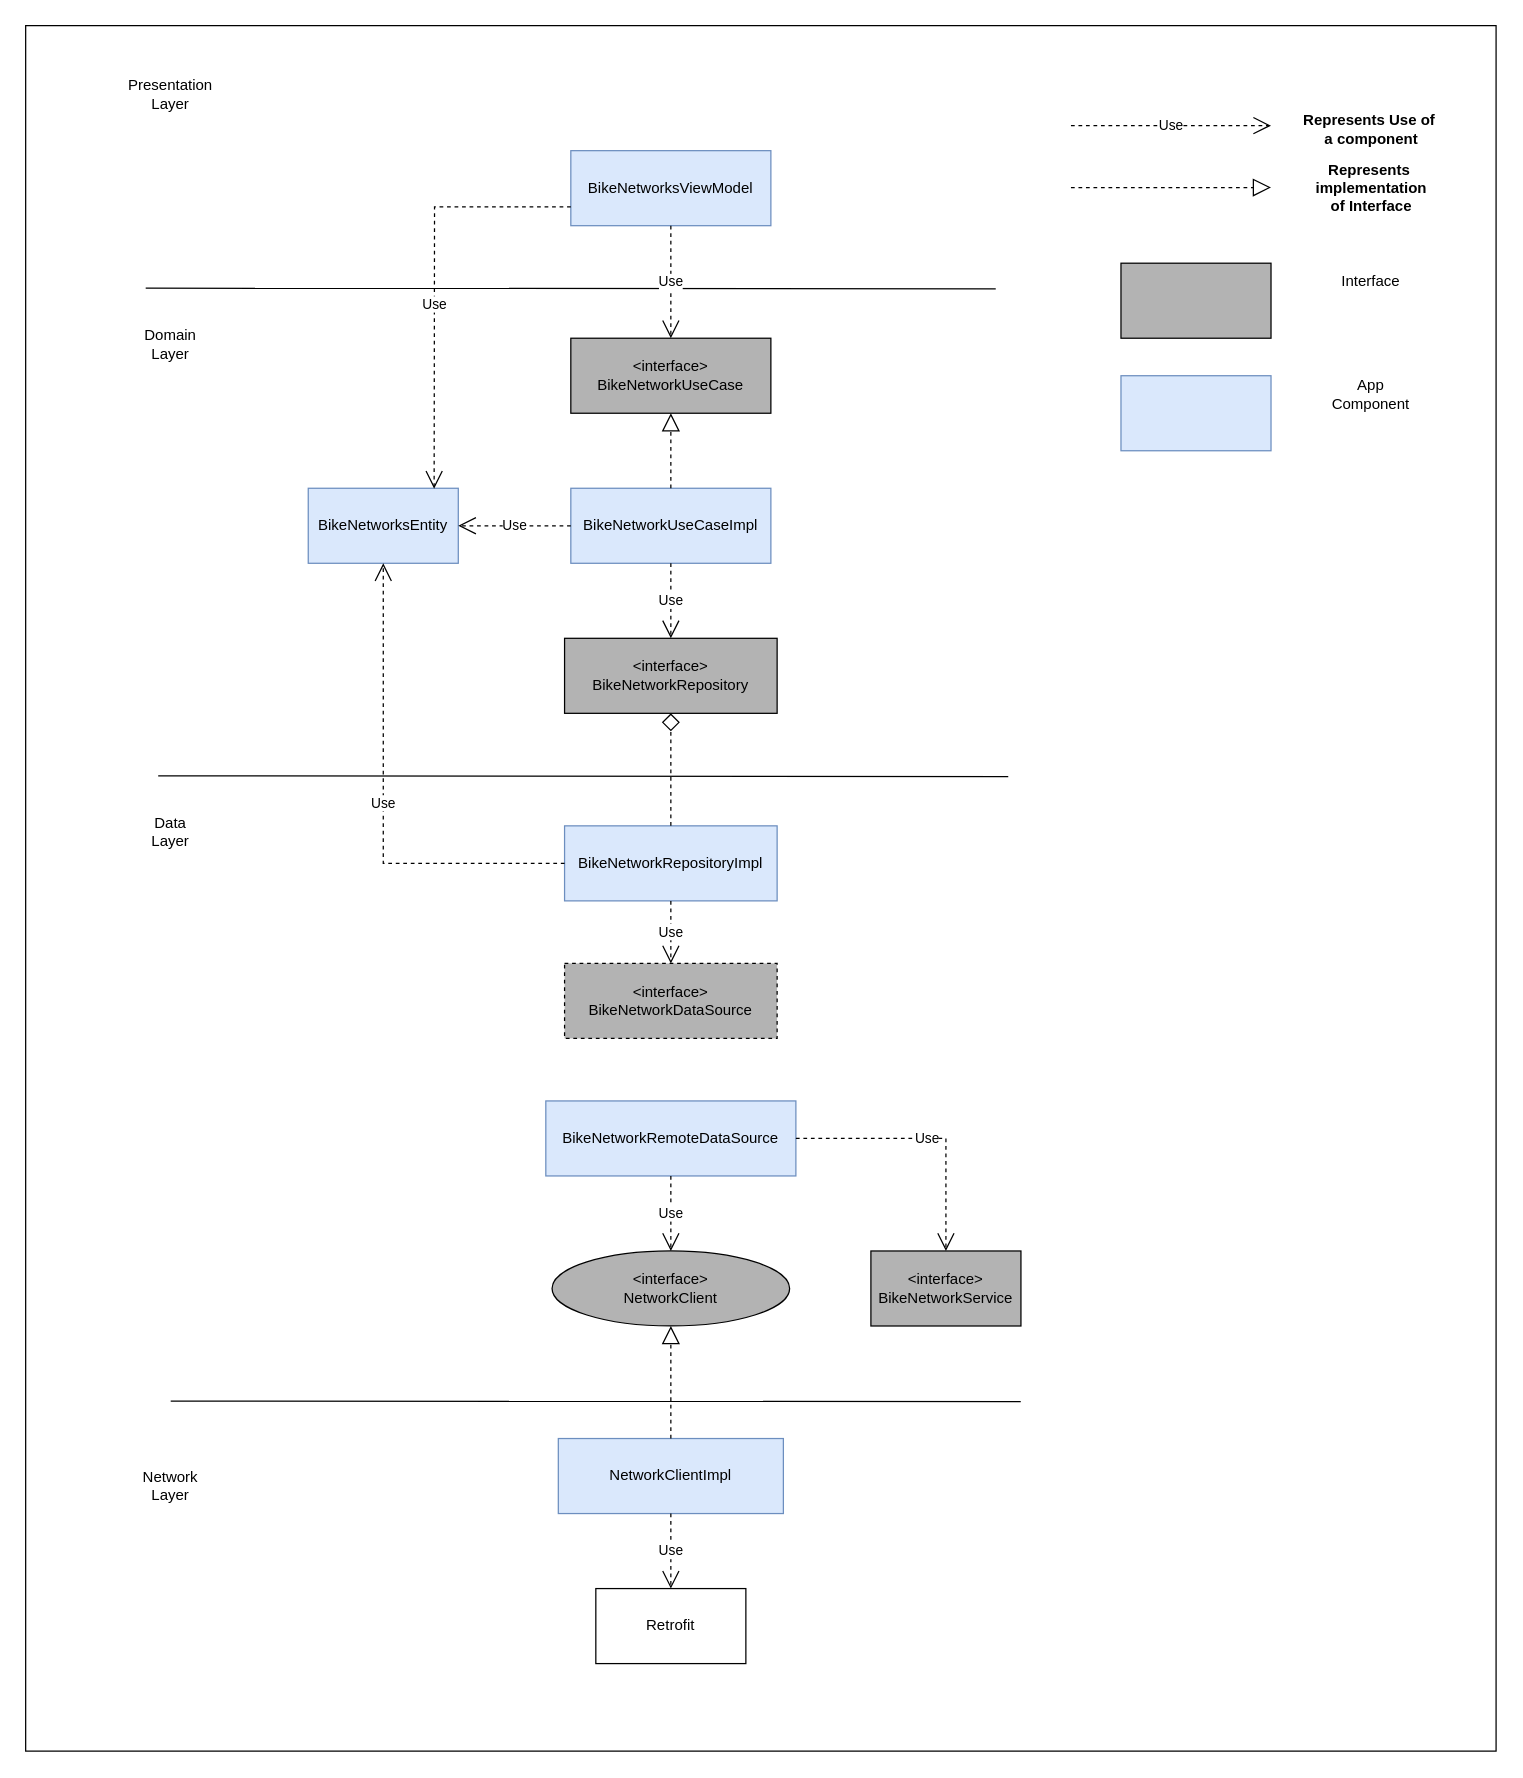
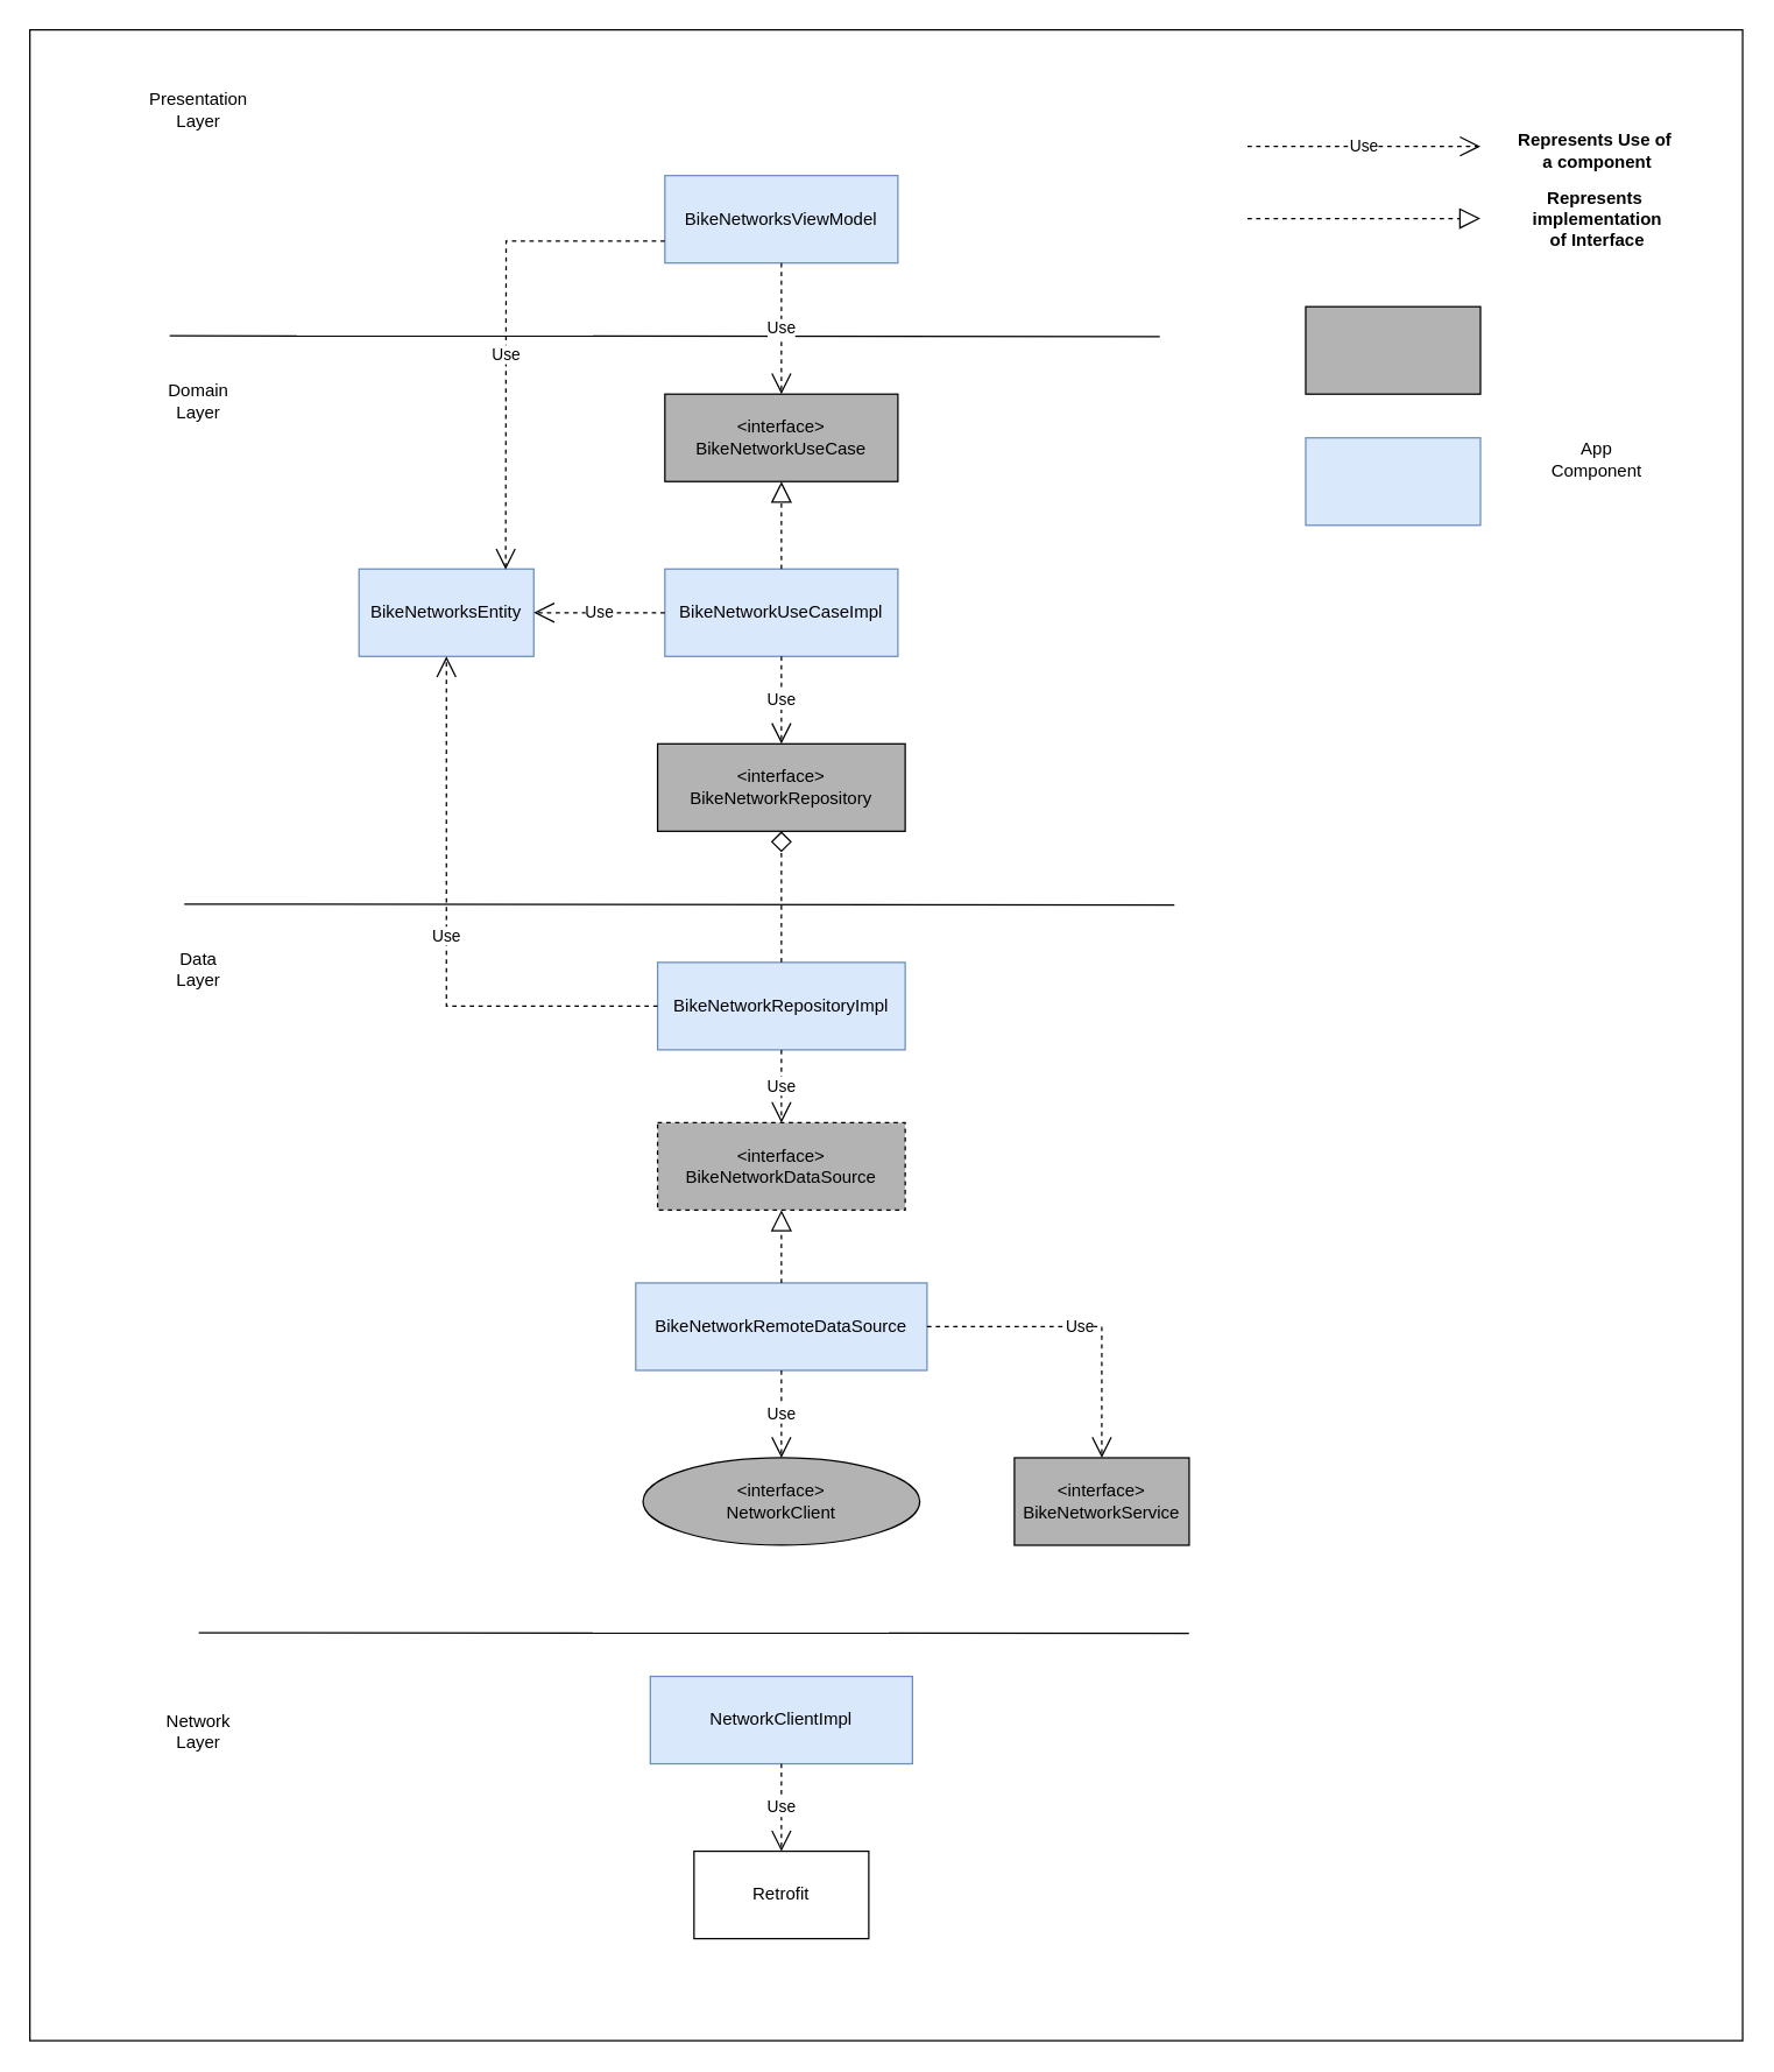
  <mxCell id="0" />
  <mxCell id="1" parent="0" />
  <mxCell id="2" value="" style="rounded=0;whiteSpace=wrap;html=1;" parent="1" vertex="1"><mxGeometry x="20" y="20" width="1176" height="1380" as="geometry" /></mxCell>
  <mxCell id="3" value="BikeNetworksViewModel" style="rounded=0;whiteSpace=wrap;html=1;fillColor=#dae8fc;strokeColor=#6c8ebf;" parent="1" vertex="1"><mxGeometry x="456" y="120" width="160" height="60" as="geometry" /></mxCell>
  <mxCell id="4" value="&amp;lt;interface&amp;gt;&lt;div&gt;BikeNetworkUseCase&lt;/div&gt;" style="rounded=0;whiteSpace=wrap;html=1;fillColor=#B3B3B3;" parent="1" vertex="1"><mxGeometry x="456" y="270" width="160" height="60" as="geometry" /></mxCell>
  <mxCell id="5" value="BikeNetworkUseCaseImpl" style="rounded=0;whiteSpace=wrap;html=1;fillColor=#dae8fc;strokeColor=#6c8ebf;" parent="1" vertex="1"><mxGeometry x="456" y="390" width="160" height="60" as="geometry" /></mxCell>
  <mxCell id="6" value="&amp;lt;interface&amp;gt;&lt;div&gt;BikeNetworkRepository&lt;/div&gt;" style="rounded=0;whiteSpace=wrap;html=1;fillColor=#B3B3B3;" parent="1" vertex="1"><mxGeometry x="451" y="510" width="170" height="60" as="geometry" /></mxCell>
  <mxCell id="7" value="BikeNetworkRepositoryImpl" style="rounded=0;whiteSpace=wrap;html=1;fillColor=#dae8fc;strokeColor=#6c8ebf;" parent="1" vertex="1"><mxGeometry x="451" y="660" width="170" height="60" as="geometry" /></mxCell>
  <mxCell id="8" value="&amp;lt;interface&amp;gt;&lt;div&gt;BikeNetworkDataSource&lt;/div&gt;" style="rounded=0;whiteSpace=wrap;html=1;fillColor=#B3B3B3;dashed=1;" parent="1" vertex="1"><mxGeometry x="451" y="770" width="170" height="60" as="geometry" /></mxCell>
  <mxCell id="9" value="BikeNetworkRemoteDataSource" style="rounded=0;whiteSpace=wrap;html=1;fillColor=#dae8fc;strokeColor=#6c8ebf;" parent="1" vertex="1"><mxGeometry x="436" y="880" width="200" height="60" as="geometry" /></mxCell>
  <mxCell id="10" value="BikeNetworksEntity" style="rounded=0;whiteSpace=wrap;html=1;fillColor=#dae8fc;strokeColor=#6c8ebf;" parent="1" vertex="1"><mxGeometry x="246" y="390" width="120" height="60" as="geometry" /></mxCell>
  <mxCell id="11" value="Use" style="endArrow=open;endSize=12;dashed=1;html=1;rounded=0;exitX=0;exitY=0.5;exitDx=0;exitDy=0;entryX=1;entryY=0.5;entryDx=0;entryDy=0;" parent="1" source="5" target="10" edge="1"><mxGeometry width="160" relative="1" as="geometry"><mxPoint x="416" y="440" as="sourcePoint" /><mxPoint x="576" y="440" as="targetPoint" /></mxGeometry></mxCell>
  <mxCell id="12" value="" style="endArrow=block;dashed=1;endFill=0;endSize=12;html=1;rounded=0;entryX=0.5;entryY=1;entryDx=0;entryDy=0;" parent="1" source="5" target="4" edge="1"><mxGeometry width="160" relative="1" as="geometry"><mxPoint x="416" y="440" as="sourcePoint" /><mxPoint x="576" y="440" as="targetPoint" /></mxGeometry></mxCell>
  <mxCell id="13" value="Use" style="endArrow=open;endSize=12;dashed=1;html=1;rounded=0;exitX=0.5;exitY=1;exitDx=0;exitDy=0;entryX=0.5;entryY=0;entryDx=0;entryDy=0;" parent="1" source="5" target="6" edge="1"><mxGeometry width="160" relative="1" as="geometry"><mxPoint x="416" y="570" as="sourcePoint" /><mxPoint x="576" y="570" as="targetPoint" /></mxGeometry></mxCell>
  <mxCell id="14" value="" style="endArrow=diamond;dashed=1;endFill=0;endSize=12;html=1;rounded=0;entryX=0.5;entryY=1;entryDx=0;entryDy=0;" parent="1" source="7" target="6" edge="1"><mxGeometry width="160" relative="1" as="geometry"><mxPoint x="416" y="650" as="sourcePoint" /><mxPoint x="576" y="650" as="targetPoint" /></mxGeometry></mxCell>
+ <mxCell id="15" value="" style="endArrow=block;dashed=1;endFill=0;endSize=12;html=1;rounded=0;exitX=0.5;exitY=0;exitDx=0;exitDy=0;entryX=0.5;entryY=1;entryDx=0;entryDy=0;" parent="1" source="9" target="8" edge="1"><mxGeometry width="160" relative="1" as="geometry"><mxPoint x="416" y="920" as="sourcePoint" /><mxPoint x="576" y="920" as="targetPoint" /></mxGeometry></mxCell>
  <mxCell id="16" value="Use" style="endArrow=open;endSize=12;dashed=1;html=1;rounded=0;exitX=0.5;exitY=1;exitDx=0;exitDy=0;entryX=0.5;entryY=0;entryDx=0;entryDy=0;" parent="1" source="7" target="8" edge="1"><mxGeometry width="160" relative="1" as="geometry"><mxPoint x="416" y="740" as="sourcePoint" /><mxPoint x="576" y="740" as="targetPoint" /></mxGeometry></mxCell>
  <mxCell id="17" value="" style="endArrow=none;html=1;rounded=0;entryX=0.829;entryY=0.211;entryDx=0;entryDy=0;entryPerimeter=0;" parent="1" edge="1"><mxGeometry width="50" height="50" relative="1" as="geometry"><mxPoint x="116" y="230" as="sourcePoint" /><mxPoint x="795.84" y="230.54" as="targetPoint" /></mxGeometry></mxCell>
  <mxCell id="18" value="Presentation Layer" style="text;html=1;align=center;verticalAlign=middle;whiteSpace=wrap;rounded=0;" parent="1" vertex="1"><mxGeometry x="106" y="60" width="60" height="30" as="geometry" /></mxCell>
  <mxCell id="19" value="Domain Layer" style="text;html=1;align=center;verticalAlign=middle;whiteSpace=wrap;rounded=0;" parent="1" vertex="1"><mxGeometry x="106" y="260" width="60" height="30" as="geometry" /></mxCell>
  <mxCell id="20" value="" style="endArrow=none;html=1;rounded=0;entryX=0.829;entryY=0.211;entryDx=0;entryDy=0;entryPerimeter=0;" parent="1" edge="1"><mxGeometry width="50" height="50" relative="1" as="geometry"><mxPoint x="126" y="620" as="sourcePoint" /><mxPoint x="805.84" y="620.54" as="targetPoint" /></mxGeometry></mxCell>
  <mxCell id="21" value="Data Layer" style="text;html=1;align=center;verticalAlign=middle;whiteSpace=wrap;rounded=0;" parent="1" vertex="1"><mxGeometry x="106" y="650" width="60" height="30" as="geometry" /></mxCell>
  <mxCell id="22" value="" style="endArrow=none;html=1;rounded=0;entryX=0.829;entryY=0.211;entryDx=0;entryDy=0;entryPerimeter=0;" parent="1" edge="1"><mxGeometry width="50" height="50" relative="1" as="geometry"><mxPoint x="136" y="1120" as="sourcePoint" /><mxPoint x="815.84" y="1120.54" as="targetPoint" /></mxGeometry></mxCell>
  <mxCell id="23" value="Network Layer" style="text;html=1;align=center;verticalAlign=middle;whiteSpace=wrap;rounded=0;" parent="1" vertex="1"><mxGeometry x="106" y="1173" width="60" height="30" as="geometry" /></mxCell>
  <mxCell id="24" value="&amp;lt;interface&amp;gt;&lt;div&gt;BikeNetworkService&lt;/div&gt;" style="rounded=0;whiteSpace=wrap;html=1;fillColor=#B3B3B3;" parent="1" vertex="1"><mxGeometry x="696" y="1000" width="120" height="60" as="geometry" /></mxCell>
  <mxCell id="25" value="Retrofit" style="rounded=0;whiteSpace=wrap;html=1;" parent="1" vertex="1"><mxGeometry x="476" y="1270" width="120" height="60" as="geometry" /></mxCell>
  <mxCell id="26" value="Use" style="endArrow=open;endSize=12;dashed=1;html=1;rounded=0;exitX=0.5;exitY=1;exitDx=0;exitDy=0;entryX=0.5;entryY=0;entryDx=0;entryDy=0;" parent="1" source="9" target="38" edge="1"><mxGeometry width="160" relative="1" as="geometry"><mxPoint x="516" y="1110" as="sourcePoint" /><mxPoint x="480" y="1020" as="targetPoint" /></mxGeometry></mxCell>
  <mxCell id="27" value="Use" style="endArrow=open;endSize=12;dashed=1;html=1;rounded=0;exitX=0.5;exitY=1;exitDx=0;exitDy=0;entryX=0.5;entryY=0;entryDx=0;entryDy=0;" parent="1" source="3" target="4" edge="1"><mxGeometry width="160" relative="1" as="geometry"><mxPoint x="406" y="320" as="sourcePoint" /><mxPoint x="566" y="320" as="targetPoint" /></mxGeometry></mxCell>
  <mxCell id="28" value="Use" style="endArrow=open;endSize=12;dashed=1;html=1;rounded=0;" parent="1" edge="1"><mxGeometry width="160" relative="1" as="geometry"><mxPoint x="856" y="100" as="sourcePoint" /><mxPoint x="1016" y="100" as="targetPoint" /></mxGeometry></mxCell>
  <mxCell id="29" value="Represents Use of&amp;nbsp;&lt;div&gt;a component&lt;/div&gt;" style="text;align=center;fontStyle=1;verticalAlign=middle;spacingLeft=3;spacingRight=3;strokeColor=none;rotatable=0;points=[[0,0.5],[1,0.5]];portConstraint=eastwest;html=1;" parent="1" vertex="1"><mxGeometry x="1056" y="90" width="80" height="26" as="geometry" /></mxCell>
  <mxCell id="30" value="" style="endArrow=block;dashed=1;endFill=0;endSize=12;html=1;rounded=0;" parent="1" edge="1"><mxGeometry width="160" relative="1" as="geometry"><mxPoint x="856" y="149.5" as="sourcePoint" /><mxPoint x="1016" y="149.5" as="targetPoint" /></mxGeometry></mxCell>
  <mxCell id="31" value="Represents&amp;nbsp;&lt;div&gt;implementation&lt;br&gt;&lt;div&gt;of Interface&lt;/div&gt;&lt;/div&gt;" style="text;align=center;fontStyle=1;verticalAlign=middle;spacingLeft=3;spacingRight=3;strokeColor=none;rotatable=0;points=[[0,0.5],[1,0.5]];portConstraint=eastwest;html=1;" parent="1" vertex="1"><mxGeometry x="1056" y="137" width="80" height="26" as="geometry" /></mxCell>
  <mxCell id="32" value="" style="rounded=0;whiteSpace=wrap;html=1;fillColor=#dae8fc;strokeColor=#6c8ebf;" parent="1" vertex="1"><mxGeometry x="896" y="300" width="120" height="60" as="geometry" /></mxCell>
  <mxCell id="33" value="" style="rounded=0;whiteSpace=wrap;html=1;fillColor=#B3B3B3;" parent="1" vertex="1"><mxGeometry x="896" y="210" width="120" height="60" as="geometry" /></mxCell>
- <mxCell id="34" value="Interface" style="text;html=1;align=center;verticalAlign=middle;whiteSpace=wrap;rounded=0;" parent="1" vertex="1"><mxGeometry x="1066" y="210" width="60" height="30" as="geometry" /></mxCell>
  <mxCell id="35" value="App Component" style="text;html=1;align=center;verticalAlign=middle;whiteSpace=wrap;rounded=0;" parent="1" vertex="1"><mxGeometry x="1066" y="300" width="60" height="30" as="geometry" /></mxCell>
  <mxCell id="36" value="Use" style="endArrow=open;endSize=12;dashed=1;html=1;rounded=0;exitX=0;exitY=0.5;exitDx=0;exitDy=0;entryX=0.5;entryY=1;entryDx=0;entryDy=0;" parent="1" source="7" target="10" edge="1"><mxGeometry width="160" relative="1" as="geometry"><mxPoint x="476" y="660" as="sourcePoint" /><mxPoint x="636" y="660" as="targetPoint" /><Array as="points"><mxPoint x="306" y="690" /></Array></mxGeometry></mxCell>
  <mxCell id="37" value="Use" style="endArrow=open;endSize=12;dashed=1;html=1;rounded=0;exitX=0;exitY=0.75;exitDx=0;exitDy=0;entryX=0.839;entryY=0.006;entryDx=0;entryDy=0;entryPerimeter=0;" parent="1" source="3" target="10" edge="1"><mxGeometry x="0.121" width="160" relative="1" as="geometry"><mxPoint x="476" y="550" as="sourcePoint" /><mxPoint x="636" y="550" as="targetPoint" /><Array as="points"><mxPoint x="347" y="165" /></Array><mxPoint as="offset" /></mxGeometry></mxCell>
  <mxCell id="38" value="&amp;lt;interface&amp;gt;&lt;div&gt;NetworkClient&lt;/div&gt;" style="ellipse;whiteSpace=wrap;html=1;fillColor=#B3B3B3;" vertex="1" parent="1"><mxGeometry x="441" y="1000" width="190" height="60" as="geometry" /></mxCell>
  <mxCell id="39" value="NetworkClientImpl" style="rounded=0;whiteSpace=wrap;html=1;fillColor=#dae8fc;strokeColor=#6c8ebf;" vertex="1" parent="1"><mxGeometry x="446" y="1150" width="180" height="60" as="geometry" /></mxCell>
- <mxCell id="40" value="" style="endArrow=block;dashed=1;endFill=0;endSize=12;html=1;rounded=0;exitX=0.5;exitY=0;exitDx=0;exitDy=0;" edge="1" parent="1" source="39" target="38"><mxGeometry width="160" relative="1" as="geometry"><mxPoint x="566" y="1050" as="sourcePoint" /><mxPoint x="726" y="1050" as="targetPoint" /></mxGeometry></mxCell>
  <mxCell id="41" value="Use" style="endArrow=open;endSize=12;dashed=1;html=1;rounded=0;exitX=0.5;exitY=1;exitDx=0;exitDy=0;entryX=0.5;entryY=0;entryDx=0;entryDy=0;" edge="1" parent="1" source="39" target="25"><mxGeometry width="160" relative="1" as="geometry"><mxPoint x="566" y="1030" as="sourcePoint" /><mxPoint x="726" y="1030" as="targetPoint" /></mxGeometry></mxCell>
  <mxCell id="42" value="Use" style="endArrow=open;endSize=12;dashed=1;html=1;rounded=0;exitX=1;exitY=0.5;exitDx=0;exitDy=0;entryX=0.5;entryY=0;entryDx=0;entryDy=0;" edge="1" parent="1" source="9" target="24"><mxGeometry width="160" relative="1" as="geometry"><mxPoint x="566" y="960" as="sourcePoint" /><mxPoint x="726" y="960" as="targetPoint" /><Array as="points"><mxPoint x="756" y="910" /></Array></mxGeometry></mxCell>
